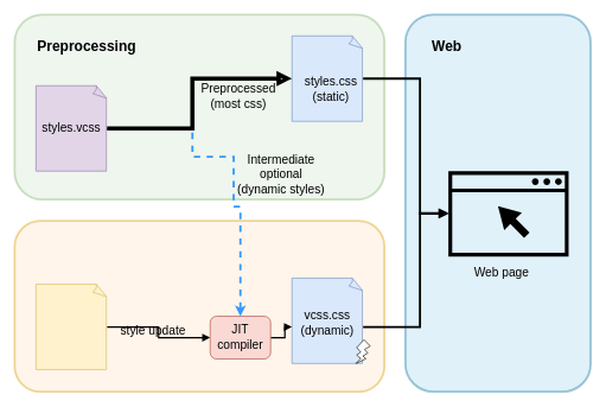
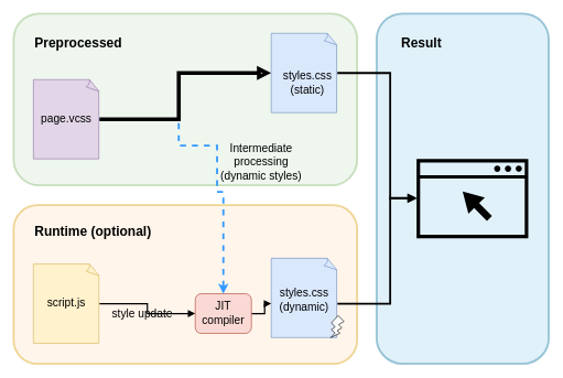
  <mxCell id="0" />
  <mxCell id="1" parent="0" />
  <mxCell id="2" value="" style="rounded=1;whiteSpace=wrap;html=1;fontSize=17;fillColor=#b1ddf0;strokeWidth=3;strokeColor=#10739e;opacity=40;" vertex="1" parent="1"><mxGeometry x="569.51" y="20" width="260.49" height="530" as="geometry" /></mxCell>
  <mxCell id="3" value="" style="sketch=0;pointerEvents=1;shadow=0;dashed=0;html=1;strokeColor=none;fillColor=#000000;aspect=fixed;labelPosition=center;verticalLabelPosition=bottom;verticalAlign=top;align=center;outlineConnect=0;shape=mxgraph.vvd.web_browser;rounded=1;fontSize=20;" vertex="1" parent="1"><mxGeometry x="630" y="240" width="169.01" height="120" as="geometry" /></mxCell>
  <mxCell id="4" value="" style="rounded=1;whiteSpace=wrap;html=1;fontSize=17;fillColor=#d5e8d4;strokeWidth=3;strokeColor=#82b366;opacity=40;" vertex="1" parent="1"><mxGeometry x="20" y="20" width="520" height="260" as="geometry" /></mxCell>
  <mxCell id="5" value="" style="rounded=1;whiteSpace=wrap;html=1;fontSize=17;fillColor=#ffe6cc;strokeWidth=3;strokeColor=#d79b00;opacity=40;" vertex="1" parent="1"><mxGeometry x="20" y="310" width="520" height="240" as="geometry" /></mxCell>
  <mxCell id="6" style="edgeStyle=orthogonalEdgeStyle;rounded=0;orthogonalLoop=1;jettySize=auto;html=1;entryX=0.5;entryY=0;entryDx=0;entryDy=0;fontSize=17;strokeWidth=3;fillColor=#fff2cc;strokeColor=#3399FF;dashed=1;" edge="1" parent="1" source="7" target="24"><mxGeometry relative="1" as="geometry"><Array as="points"><mxPoint x="270" y="180" /><mxPoint x="270" y="220" /><mxPoint x="328" y="220" /><mxPoint x="328" y="290" /></Array></mxGeometry></mxCell>
  <mxCell id="7" value="" style="whiteSpace=wrap;html=1;shape=mxgraph.basic.document;fillColor=#e1d5e7;strokeColor=#9673a6;" vertex="1" parent="1"><mxGeometry x="50" y="120" width="100" height="120" as="geometry" /></mxCell>
  <mxCell id="8" style="edgeStyle=orthogonalEdgeStyle;rounded=0;orthogonalLoop=1;jettySize=auto;html=1;entryX=0;entryY=0.5;entryDx=0;entryDy=0;entryPerimeter=0;fontSize=17;strokeWidth=6;fillColor=#f5f5f5;strokeColor=#000000;gradientColor=#b3b3b3;endArrow=block;endFill=0;" edge="1" parent="1" target="11"><mxGeometry relative="1" as="geometry"><mxPoint x="150" y="180" as="sourcePoint" /><Array as="points"><mxPoint x="270" y="180" /><mxPoint x="270" y="110" /></Array></mxGeometry></mxCell>
- <mxCell id="9" value="&lt;font style=&quot;font-size: 17px&quot;&gt;styles.vcss&lt;/font&gt;" style="text;html=1;strokeColor=none;fillColor=none;align=center;verticalAlign=middle;whiteSpace=wrap;rounded=0;" vertex="1" parent="1"><mxGeometry x="70" y="165" width="60" height="30" as="geometry" /></mxCell>
+ <mxCell id="9" value="&lt;font style=&quot;font-size: 17px&quot;&gt;page.vcss&lt;/font&gt;" style="text;html=1;strokeColor=none;fillColor=none;align=center;verticalAlign=middle;whiteSpace=wrap;rounded=0;" vertex="1" parent="1"><mxGeometry x="70" y="165" width="60" height="30" as="geometry" /></mxCell>
  <mxCell id="10" style="edgeStyle=orthogonalEdgeStyle;rounded=0;orthogonalLoop=1;jettySize=auto;html=1;fontSize=20;endArrow=block;endFill=1;strokeColor=#000000;strokeWidth=3;" edge="1" parent="1" source="11"><mxGeometry relative="1" as="geometry"><mxPoint x="630" y="300" as="targetPoint" /><Array as="points"><mxPoint x="590" y="110" /><mxPoint x="590" y="300" /></Array></mxGeometry></mxCell>
  <mxCell id="11" value="" style="whiteSpace=wrap;html=1;shape=mxgraph.basic.document;fillColor=#dae8fc;strokeColor=#6c8ebf;" vertex="1" parent="1"><mxGeometry x="410" y="50" width="100" height="120" as="geometry" /></mxCell>
  <mxCell id="12" value="&lt;font style=&quot;font-size: 17px&quot;&gt;styles.css&lt;br&gt;(static)&lt;br&gt;&lt;/font&gt;" style="text;html=1;strokeColor=none;fillColor=none;align=center;verticalAlign=middle;whiteSpace=wrap;rounded=0;" vertex="1" parent="1"><mxGeometry x="435" y="110" width="60" height="30" as="geometry" /></mxCell>
  <mxCell id="13" style="edgeStyle=orthogonalEdgeStyle;rounded=0;orthogonalLoop=1;jettySize=auto;html=1;fontSize=20;endArrow=block;endFill=1;strokeColor=#000000;strokeWidth=3;" edge="1" parent="1"><mxGeometry relative="1" as="geometry"><mxPoint x="510" y="459" as="sourcePoint" /><mxPoint x="630" y="299" as="targetPoint" /><Array as="points"><mxPoint x="590" y="459" /><mxPoint x="590" y="299" /></Array></mxGeometry></mxCell>
  <mxCell id="14" value="" style="whiteSpace=wrap;html=1;shape=mxgraph.basic.document;fillColor=#dae8fc;strokeColor=#6c8ebf;" vertex="1" parent="1"><mxGeometry x="410" y="390.33" width="100" height="120" as="geometry" /></mxCell>
- <mxCell id="15" value="&lt;font style=&quot;font-size: 17px&quot;&gt;vcss.css&lt;br&gt;(dynamic)&lt;br&gt;&lt;/font&gt;" style="text;html=1;strokeColor=none;fillColor=none;align=center;verticalAlign=middle;whiteSpace=wrap;rounded=0;" vertex="1" parent="1"><mxGeometry x="430" y="439" width="60" height="30" as="geometry" /></mxCell>
+ <mxCell id="15" value="&lt;font style=&quot;font-size: 17px&quot;&gt;styles.css&lt;br&gt;(dynamic)&lt;br&gt;&lt;/font&gt;" style="text;html=1;strokeColor=none;fillColor=none;align=center;verticalAlign=middle;whiteSpace=wrap;rounded=0;" vertex="1" parent="1"><mxGeometry x="430" y="439" width="60" height="30" as="geometry" /></mxCell>
  <mxCell id="16" value="" style="verticalLabelPosition=bottom;verticalAlign=top;html=1;shape=mxgraph.basic.flash;fontSize=17;" vertex="1" parent="1"><mxGeometry x="500" y="477" width="20" height="33.33" as="geometry" /></mxCell>
  <mxCell id="17" style="edgeStyle=orthogonalEdgeStyle;rounded=0;orthogonalLoop=1;jettySize=auto;html=1;entryX=0;entryY=0.5;entryDx=0;entryDy=0;fontSize=17;strokeWidth=2;endArrow=block;endFill=1;" edge="1" parent="1" source="18" target="24"><mxGeometry relative="1" as="geometry" /></mxCell>
  <mxCell id="18" value="" style="whiteSpace=wrap;html=1;shape=mxgraph.basic.document;fillColor=#fff2cc;strokeColor=#d6b656;" vertex="1" parent="1"><mxGeometry x="50" y="399" width="100" height="120" as="geometry" /></mxCell>
- <mxCell id="20" value="Preprocessed (most css)" style="text;html=1;strokeColor=none;fillColor=none;align=center;verticalAlign=middle;whiteSpace=wrap;rounded=0;fontSize=17;" vertex="1" parent="1"><mxGeometry x="290" y="120" width="90" height="30" as="geometry" /></mxCell>
- <mxCell id="21" value="Intermediate optional&lt;br&gt;(dynamic styles)" style="text;html=1;strokeColor=none;fillColor=none;align=center;verticalAlign=middle;whiteSpace=wrap;rounded=0;fontSize=17;" vertex="1" parent="1"><mxGeometry x="330" y="230" width="130" height="30" as="geometry" /></mxCell>
- <mxCell id="22" value="style update" style="text;html=1;strokeColor=none;fillColor=none;align=center;verticalAlign=middle;whiteSpace=wrap;rounded=0;fontSize=17;" vertex="1" parent="1"><mxGeometry x="160" y="450" width="110" height="30" as="geometry" /></mxCell>
+ <mxCell id="19" value="&lt;span style=&quot;font-size: 17px&quot;&gt;script.js&lt;/span&gt;" style="text;html=1;strokeColor=none;fillColor=none;align=center;verticalAlign=middle;whiteSpace=wrap;rounded=0;" vertex="1" parent="1"><mxGeometry x="70" y="444" width="60" height="30" as="geometry" /></mxCell>
+ <mxCell id="21" value="Intermediate processing&lt;br&gt;(dynamic styles)" style="text;html=1;strokeColor=none;fillColor=none;align=center;verticalAlign=middle;whiteSpace=wrap;rounded=0;fontSize=17;" vertex="1" parent="1"><mxGeometry x="330" y="230" width="130" height="30" as="geometry" /></mxCell>
+ <mxCell id="22" value="style update" style="text;html=1;strokeColor=none;fillColor=none;align=center;verticalAlign=middle;whiteSpace=wrap;rounded=0;fontSize=17;" vertex="1" parent="1"><mxGeometry x="160" y="460" width="110" height="30" as="geometry" /></mxCell>
  <mxCell id="23" style="edgeStyle=orthogonalEdgeStyle;rounded=0;orthogonalLoop=1;jettySize=auto;html=1;entryX=0;entryY=0.572;entryDx=0;entryDy=0;entryPerimeter=0;fontSize=17;strokeWidth=2;endArrow=block;endFill=1;" edge="1" parent="1" source="24" target="14"><mxGeometry relative="1" as="geometry" /></mxCell>
  <mxCell id="24" value="JIT compiler" style="rounded=1;whiteSpace=wrap;html=1;fontSize=17;fillColor=#fad9d5;strokeColor=#ae4132;" vertex="1" parent="1"><mxGeometry x="295" y="444" width="85" height="60" as="geometry" /></mxCell>
- <mxCell id="26" value="&lt;h1&gt;&lt;span style=&quot;font-size: 20px&quot;&gt;Preprocessing&lt;/span&gt;&lt;/h1&gt;" style="text;html=1;strokeColor=none;fillColor=none;align=left;verticalAlign=middle;whiteSpace=wrap;rounded=0;fontSize=17;opacity=40;" vertex="1" parent="1"><mxGeometry x="50" y="45" width="190" height="30" as="geometry" /></mxCell>
- <mxCell id="27" value="&lt;font style=&quot;font-size: 17px&quot;&gt;Web page&lt;/font&gt;" style="text;html=1;strokeColor=none;fillColor=none;align=center;verticalAlign=middle;whiteSpace=wrap;rounded=0;" vertex="1" parent="1"><mxGeometry x="664.51" y="369" width="80" height="30" as="geometry" /></mxCell>
- <mxCell id="28" value="&lt;h1&gt;&lt;span style=&quot;font-size: 20px&quot;&gt;Web&lt;/span&gt;&lt;/h1&gt;" style="text;html=1;strokeColor=none;fillColor=none;align=left;verticalAlign=middle;whiteSpace=wrap;rounded=0;fontSize=17;opacity=40;" vertex="1" parent="1"><mxGeometry x="604.76" y="45" width="190" height="30" as="geometry" /></mxCell>
+ <mxCell id="25" value="&lt;h1&gt;&lt;font size=&quot;1&quot;&gt;&lt;b style=&quot;font-size: 20px&quot;&gt;Runtime (optional)&lt;/b&gt;&lt;/font&gt;&lt;/h1&gt;" style="text;html=1;strokeColor=none;fillColor=none;align=left;verticalAlign=middle;whiteSpace=wrap;rounded=0;fontSize=17;opacity=40;" vertex="1" parent="1"><mxGeometry x="50" y="330" width="200" height="30" as="geometry" /></mxCell>
+ <mxCell id="26" value="&lt;h1&gt;&lt;span style=&quot;font-size: 20px&quot;&gt;Preprocessed&lt;/span&gt;&lt;/h1&gt;" style="text;html=1;strokeColor=none;fillColor=none;align=left;verticalAlign=middle;whiteSpace=wrap;rounded=0;fontSize=17;opacity=40;" vertex="1" parent="1"><mxGeometry x="50" y="45" width="190" height="30" as="geometry" /></mxCell>
+ <mxCell id="28" value="&lt;h1&gt;&lt;span style=&quot;font-size: 20px&quot;&gt;Result&lt;/span&gt;&lt;/h1&gt;" style="text;html=1;strokeColor=none;fillColor=none;align=left;verticalAlign=middle;whiteSpace=wrap;rounded=0;fontSize=17;opacity=40;" vertex="1" parent="1"><mxGeometry x="604.76" y="45" width="190" height="30" as="geometry" /></mxCell>
